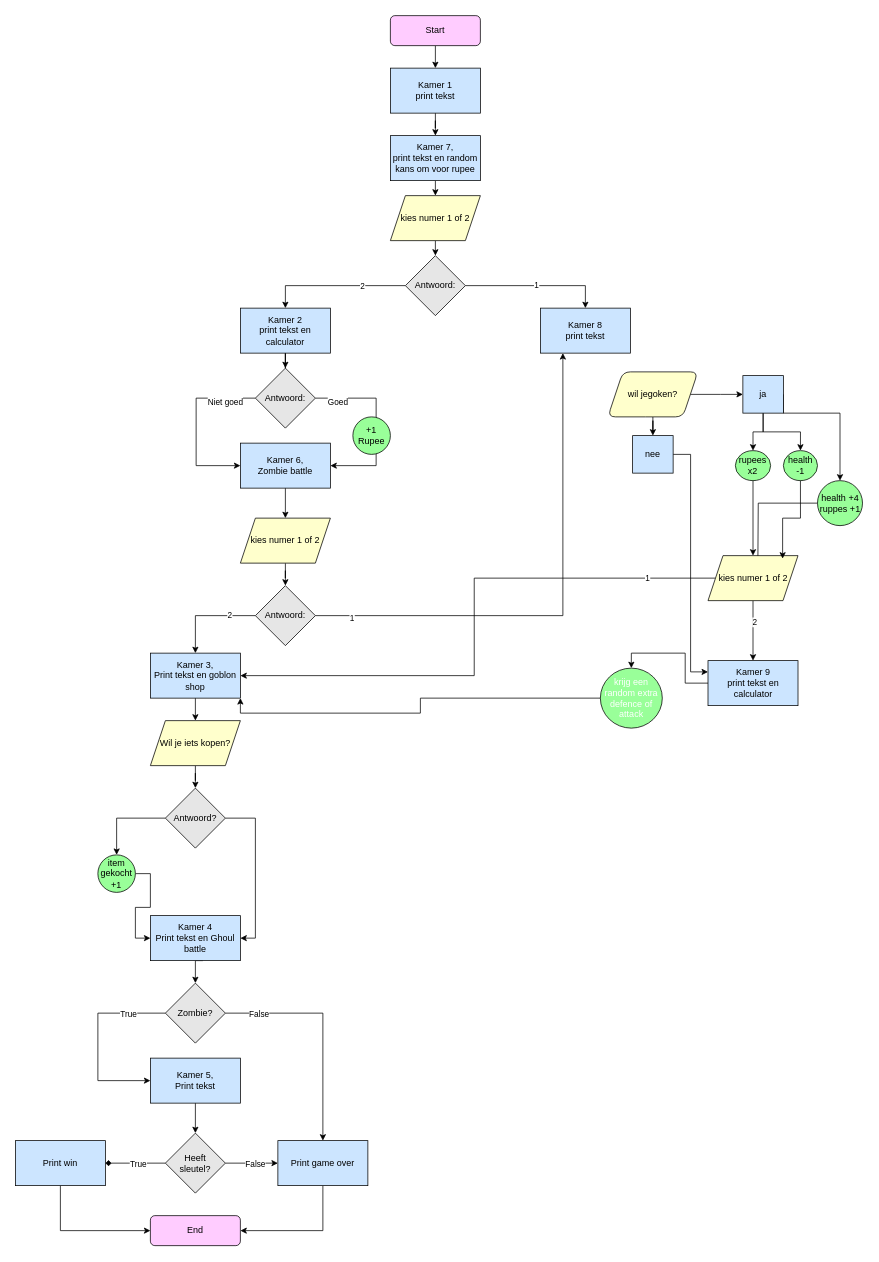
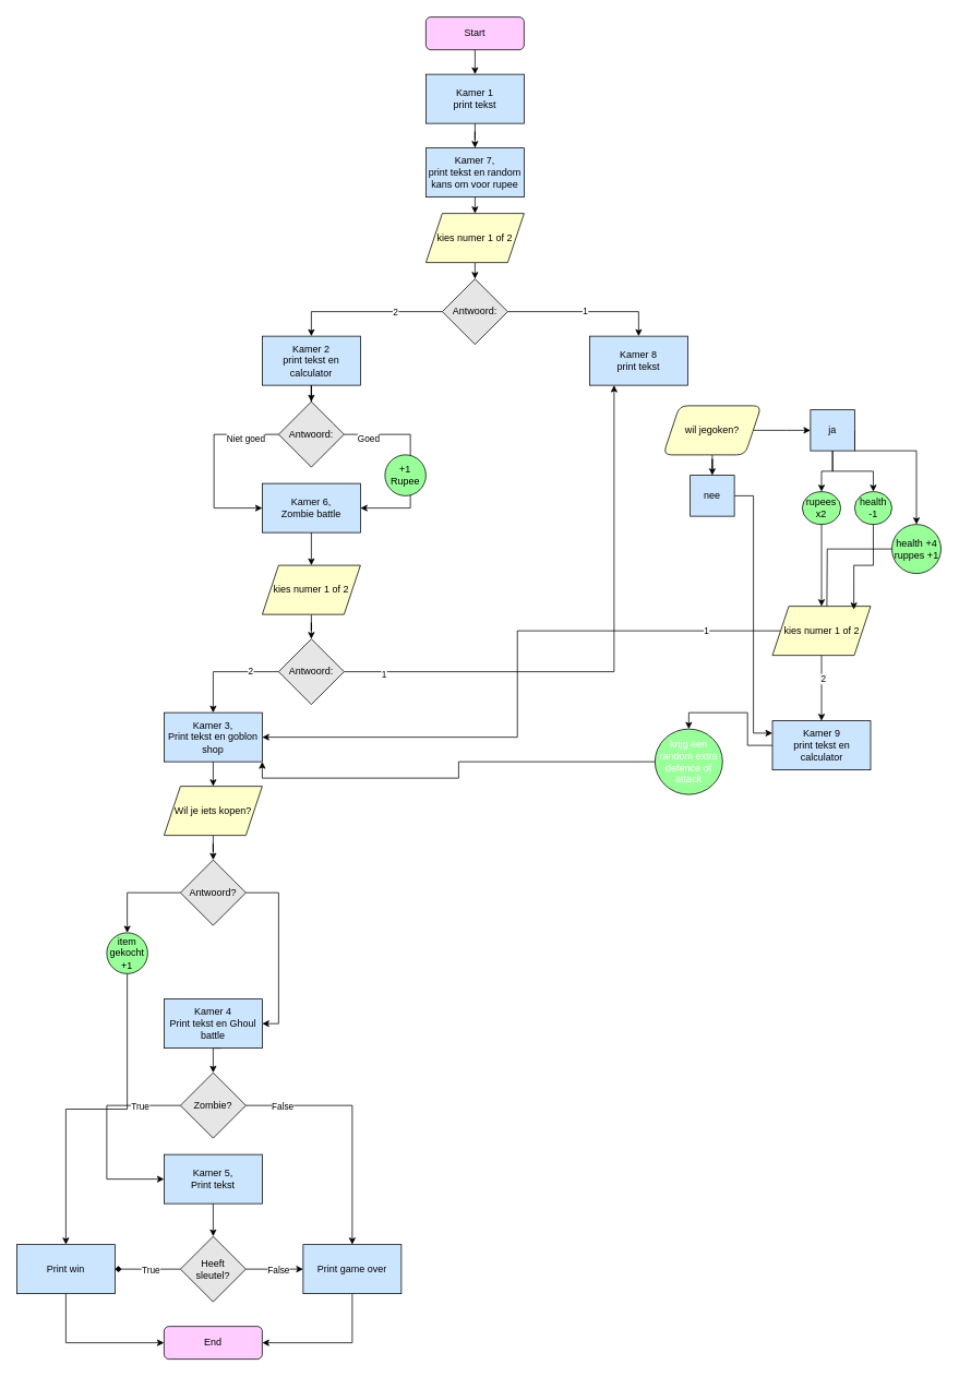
  <mxCell id="0" />
  <mxCell id="1" parent="0" />
  <mxCell id="2" style="edgeStyle=orthogonalEdgeStyle;rounded=0;orthogonalLoop=1;jettySize=auto;html=1;exitX=0.5;exitY=1;exitDx=0;exitDy=0;entryX=0.5;entryY=0;entryDx=0;entryDy=0;" parent="1" source="3" target="5" edge="1"><mxGeometry relative="1" as="geometry" /></mxCell>
  <mxCell id="3" value="Start" style="rounded=1;whiteSpace=wrap;html=1;fillColor=#FFCCFF;" parent="1" vertex="1"><mxGeometry x="520" y="20" width="120" height="40" as="geometry" /></mxCell>
  <mxCell id="4" style="edgeStyle=orthogonalEdgeStyle;rounded=0;orthogonalLoop=1;jettySize=auto;html=1;exitX=0.5;exitY=1;exitDx=0;exitDy=0;" parent="1" source="5" target="7" edge="1"><mxGeometry relative="1" as="geometry" /></mxCell>
  <mxCell id="5" value="Kamer 1&lt;br&gt;print tekst" style="rounded=0;whiteSpace=wrap;html=1;fillColor=#CCE5FF;" parent="1" vertex="1"><mxGeometry x="520" y="90" width="120" height="60" as="geometry" /></mxCell>
  <mxCell id="6" style="edgeStyle=orthogonalEdgeStyle;rounded=0;orthogonalLoop=1;jettySize=auto;html=1;exitX=0.5;exitY=1;exitDx=0;exitDy=0;entryX=0.5;entryY=0;entryDx=0;entryDy=0;" parent="1" source="7" edge="1"><mxGeometry relative="1" as="geometry"><mxPoint x="580" y="260" as="targetPoint" /></mxGeometry></mxCell>
  <mxCell id="7" value="Kamer 7,&lt;br&gt;print tekst en random kans om voor rupee" style="rounded=0;whiteSpace=wrap;html=1;fillColor=#CCE5FF;" parent="1" vertex="1"><mxGeometry x="520" y="180" width="120" height="60" as="geometry" /></mxCell>
  <mxCell id="8" style="edgeStyle=orthogonalEdgeStyle;rounded=0;orthogonalLoop=1;jettySize=auto;html=1;exitX=0.5;exitY=1;exitDx=0;exitDy=0;entryX=0.5;entryY=0;entryDx=0;entryDy=0;" parent="1" target="12" edge="1"><mxGeometry relative="1" as="geometry"><mxPoint x="580" y="320" as="sourcePoint" /></mxGeometry></mxCell>
  <mxCell id="9" style="edgeStyle=orthogonalEdgeStyle;rounded=0;orthogonalLoop=1;jettySize=auto;html=1;exitX=0;exitY=0.5;exitDx=0;exitDy=0;entryX=0.5;entryY=0;entryDx=0;entryDy=0;" edge="1" parent="1" source="12" target="34"><mxGeometry relative="1" as="geometry" /></mxCell>
  <mxCell id="10" value="2" style="edgeLabel;html=1;align=center;verticalAlign=middle;resizable=0;points=[];" vertex="1" connectable="0" parent="9"><mxGeometry x="-0.387" relative="1" as="geometry"><mxPoint as="offset" /></mxGeometry></mxCell>
  <mxCell id="11" value="&lt;div&gt;1&lt;/div&gt;" style="edgeStyle=orthogonalEdgeStyle;rounded=0;orthogonalLoop=1;jettySize=auto;html=1;entryX=0.5;entryY=0;entryDx=0;entryDy=0;" edge="1" parent="1" source="12" target="32"><mxGeometry relative="1" as="geometry" /></mxCell>
  <mxCell id="12" value="Antwoord:" style="rhombus;whiteSpace=wrap;html=1;fillColor=#E6E6E6;" parent="1" vertex="1"><mxGeometry x="540" y="340" width="80" height="80" as="geometry" /></mxCell>
  <mxCell id="13" style="edgeStyle=orthogonalEdgeStyle;rounded=0;orthogonalLoop=1;jettySize=auto;html=1;exitX=0.5;exitY=1;exitDx=0;exitDy=0;entryX=0.5;entryY=0;entryDx=0;entryDy=0;" parent="1" target="18" edge="1"><mxGeometry relative="1" as="geometry"><mxPoint x="270" y="1280" as="sourcePoint" /></mxGeometry></mxCell>
  <mxCell id="14" style="edgeStyle=orthogonalEdgeStyle;rounded=0;orthogonalLoop=1;jettySize=auto;html=1;exitX=1;exitY=0.5;exitDx=0;exitDy=0;entryX=0.5;entryY=0;entryDx=0;entryDy=0;" parent="1" source="18" target="21" edge="1"><mxGeometry relative="1" as="geometry"><Array as="points"><mxPoint x="430" y="1350" /></Array></mxGeometry></mxCell>
  <mxCell id="15" value="False" style="edgeLabel;html=1;align=center;verticalAlign=middle;resizable=0;points=[];" parent="14" vertex="1" connectable="0"><mxGeometry x="-0.765" y="-2" relative="1" as="geometry"><mxPoint x="9" y="-2" as="offset" /></mxGeometry></mxCell>
  <mxCell id="16" style="edgeStyle=orthogonalEdgeStyle;rounded=0;orthogonalLoop=1;jettySize=auto;html=1;exitX=0;exitY=0.5;exitDx=0;exitDy=0;entryX=0;entryY=0.5;entryDx=0;entryDy=0;" parent="1" source="18" target="23" edge="1"><mxGeometry relative="1" as="geometry"><mxPoint x="120" y="1460" as="targetPoint" /><Array as="points"><mxPoint x="130" y="1350" /><mxPoint x="130" y="1440" /></Array></mxGeometry></mxCell>
  <mxCell id="17" value="True" style="edgeLabel;html=1;align=center;verticalAlign=middle;resizable=0;points=[];" parent="16" vertex="1" connectable="0"><mxGeometry x="-0.599" y="5" relative="1" as="geometry"><mxPoint y="-5" as="offset" /></mxGeometry></mxCell>
  <mxCell id="18" value="Zombie?" style="rhombus;whiteSpace=wrap;html=1;fillColor=#E6E6E6;" parent="1" vertex="1"><mxGeometry x="220" y="1310" width="80" height="80" as="geometry" /></mxCell>
  <mxCell id="19" value="End" style="rounded=1;whiteSpace=wrap;html=1;fillColor=#FFCCFF;" parent="1" vertex="1"><mxGeometry x="200" y="1620" width="120" height="40" as="geometry" /></mxCell>
  <mxCell id="20" style="edgeStyle=orthogonalEdgeStyle;rounded=0;orthogonalLoop=1;jettySize=auto;html=1;exitX=0.5;exitY=1;exitDx=0;exitDy=0;entryX=1;entryY=0.5;entryDx=0;entryDy=0;" parent="1" source="21" target="19" edge="1"><mxGeometry relative="1" as="geometry" /></mxCell>
  <mxCell id="21" value="Print game over" style="rounded=0;whiteSpace=wrap;html=1;fillColor=#CCE5FF;" parent="1" vertex="1"><mxGeometry x="370" y="1520" width="120" height="60" as="geometry" /></mxCell>
  <mxCell id="22" style="edgeStyle=orthogonalEdgeStyle;rounded=0;orthogonalLoop=1;jettySize=auto;html=1;exitX=0.5;exitY=1;exitDx=0;exitDy=0;entryX=0.5;entryY=0;entryDx=0;entryDy=0;" parent="1" source="23" target="28" edge="1"><mxGeometry relative="1" as="geometry" /></mxCell>
  <mxCell id="23" value="Kamer 5,&lt;br&gt;Print tekst" style="rounded=0;whiteSpace=wrap;html=1;fillColor=#CCE5FF;" parent="1" vertex="1"><mxGeometry x="200" y="1410" width="120" height="60" as="geometry" /></mxCell>
  <mxCell id="24" style="edgeStyle=orthogonalEdgeStyle;rounded=0;orthogonalLoop=1;jettySize=auto;html=1;exitX=1;exitY=0.5;exitDx=0;exitDy=0;" parent="1" source="28" target="21" edge="1"><mxGeometry relative="1" as="geometry" /></mxCell>
  <mxCell id="25" value="False" style="edgeLabel;html=1;align=center;verticalAlign=middle;resizable=0;points=[];" parent="24" vertex="1" connectable="0"><mxGeometry x="-0.556" y="-1" relative="1" as="geometry"><mxPoint x="23" y="-1" as="offset" /></mxGeometry></mxCell>
  <mxCell id="26" style="edgeStyle=orthogonalEdgeStyle;rounded=0;orthogonalLoop=1;jettySize=auto;html=1;exitX=0;exitY=0.5;exitDx=0;exitDy=0;entryX=1;entryY=0.5;entryDx=0;entryDy=0;endArrow=diamond;" parent="1" source="28" target="30" edge="1"><mxGeometry relative="1" as="geometry" /></mxCell>
  <mxCell id="27" value="True" style="edgeLabel;html=1;align=center;verticalAlign=middle;resizable=0;points=[];" parent="26" vertex="1" connectable="0"><mxGeometry x="-0.075" y="4" relative="1" as="geometry"><mxPoint y="-4" as="offset" /></mxGeometry></mxCell>
  <mxCell id="28" value="Heeft&lt;br&gt;sleutel?" style="rhombus;whiteSpace=wrap;html=1;fillColor=#E6E6E6;" parent="1" vertex="1"><mxGeometry x="220" y="1510" width="80" height="80" as="geometry" /></mxCell>
  <mxCell id="29" style="edgeStyle=orthogonalEdgeStyle;rounded=0;orthogonalLoop=1;jettySize=auto;html=1;exitX=0.5;exitY=1;exitDx=0;exitDy=0;entryX=0;entryY=0.5;entryDx=0;entryDy=0;" parent="1" source="30" target="19" edge="1"><mxGeometry relative="1" as="geometry" /></mxCell>
  <mxCell id="30" value="Print win" style="rounded=0;whiteSpace=wrap;html=1;fillColor=#CCE5FF;" parent="1" vertex="1"><mxGeometry x="20" y="1520" width="120" height="60" as="geometry" /></mxCell>
  <mxCell id="31" value="&lt;div&gt;kies numer 1 of 2&lt;/div&gt;" style="shape=parallelogram;perimeter=parallelogramPerimeter;whiteSpace=wrap;html=1;fixedSize=1;fillColor=#FFFFCC;" vertex="1" parent="1"><mxGeometry x="520" y="260" width="120" height="60" as="geometry" /></mxCell>
  <mxCell id="32" value="Kamer 8&lt;br&gt;print tekst" style="rounded=0;whiteSpace=wrap;html=1;fillColor=#CCE5FF;" vertex="1" parent="1"><mxGeometry x="720" y="410" width="120" height="60" as="geometry" /></mxCell>
  <mxCell id="33" style="edgeStyle=orthogonalEdgeStyle;rounded=0;orthogonalLoop=1;jettySize=auto;html=1;entryX=0.5;entryY=0;entryDx=0;entryDy=0;" edge="1" parent="1" source="34" target="39"><mxGeometry relative="1" as="geometry" /></mxCell>
  <mxCell id="34" value="&lt;div&gt;Kamer 2&lt;/div&gt;print tekst en calculator" style="rounded=0;whiteSpace=wrap;html=1;fillColor=#CCE5FF;" vertex="1" parent="1"><mxGeometry x="320" y="410" width="120" height="60" as="geometry" /></mxCell>
  <mxCell id="35" style="edgeStyle=orthogonalEdgeStyle;rounded=0;orthogonalLoop=1;jettySize=auto;html=1;exitX=0;exitY=0.5;exitDx=0;exitDy=0;entryX=0;entryY=0.5;entryDx=0;entryDy=0;" edge="1" parent="1" source="39" target="41"><mxGeometry relative="1" as="geometry"><mxPoint x="260" y="620" as="targetPoint" /><Array as="points"><mxPoint x="261" y="530" /><mxPoint x="261" y="620" /></Array></mxGeometry></mxCell>
  <mxCell id="36" value="Niet goed" style="edgeLabel;html=1;align=center;verticalAlign=middle;resizable=0;points=[];" vertex="1" connectable="0" parent="35"><mxGeometry x="-0.64" y="4" relative="1" as="geometry"><mxPoint as="offset" /></mxGeometry></mxCell>
  <mxCell id="37" style="edgeStyle=orthogonalEdgeStyle;rounded=0;orthogonalLoop=1;jettySize=auto;html=1;entryX=1;entryY=0.5;entryDx=0;entryDy=0;" edge="1" parent="1" source="39" target="41"><mxGeometry relative="1" as="geometry"><mxPoint x="500" y="620" as="targetPoint" /><Array as="points"><mxPoint x="501" y="530" /><mxPoint x="501" y="620" /></Array></mxGeometry></mxCell>
  <mxCell id="38" value="Goed" style="edgeLabel;html=1;align=center;verticalAlign=middle;resizable=0;points=[];" vertex="1" connectable="0" parent="37"><mxGeometry x="-0.75" y="-4" relative="1" as="geometry"><mxPoint as="offset" /></mxGeometry></mxCell>
  <mxCell id="39" value="Antwoord:" style="rhombus;whiteSpace=wrap;html=1;fillColor=#E6E6E6;" vertex="1" parent="1"><mxGeometry x="340" y="490" width="80" height="80" as="geometry" /></mxCell>
  <mxCell id="40" style="edgeStyle=orthogonalEdgeStyle;rounded=0;orthogonalLoop=1;jettySize=auto;html=1;exitX=0.5;exitY=1;exitDx=0;exitDy=0;entryX=0.5;entryY=0;entryDx=0;entryDy=0;" edge="1" parent="1" source="41" target="44"><mxGeometry relative="1" as="geometry" /></mxCell>
  <mxCell id="41" value="Kamer 6,&lt;br&gt;Zombie battle" style="rounded=0;whiteSpace=wrap;html=1;fillColor=#CCE5FF;" vertex="1" parent="1"><mxGeometry x="320" y="590" width="120" height="60" as="geometry" /></mxCell>
  <mxCell id="42" value="+1 Rupee" style="ellipse;whiteSpace=wrap;html=1;aspect=fixed;fillColor=#99FF99;" vertex="1" parent="1"><mxGeometry x="470" y="555" width="50" height="50" as="geometry" /></mxCell>
  <mxCell id="43" style="edgeStyle=orthogonalEdgeStyle;rounded=0;orthogonalLoop=1;jettySize=auto;html=1;entryX=0.5;entryY=0;entryDx=0;entryDy=0;" edge="1" parent="1" source="44" target="49"><mxGeometry relative="1" as="geometry" /></mxCell>
  <mxCell id="44" value="&lt;div&gt;kies numer 1 of 2&lt;/div&gt;" style="shape=parallelogram;perimeter=parallelogramPerimeter;whiteSpace=wrap;html=1;fixedSize=1;fillColor=#FFFFCC;" vertex="1" parent="1"><mxGeometry x="320" y="690" width="120" height="60" as="geometry" /></mxCell>
  <mxCell id="45" style="edgeStyle=orthogonalEdgeStyle;rounded=0;orthogonalLoop=1;jettySize=auto;html=1;exitX=1;exitY=0.5;exitDx=0;exitDy=0;entryX=0.25;entryY=1;entryDx=0;entryDy=0;" edge="1" parent="1" source="49" target="32"><mxGeometry relative="1" as="geometry"><mxPoint x="490" y="820" as="targetPoint" /></mxGeometry></mxCell>
  <mxCell id="46" value="1" style="edgeLabel;html=1;align=center;verticalAlign=middle;resizable=0;points=[];" vertex="1" connectable="0" parent="45"><mxGeometry x="-0.859" y="-2" relative="1" as="geometry"><mxPoint as="offset" /></mxGeometry></mxCell>
  <mxCell id="47" style="edgeStyle=orthogonalEdgeStyle;rounded=0;orthogonalLoop=1;jettySize=auto;html=1;exitX=0;exitY=0.5;exitDx=0;exitDy=0;entryX=0.5;entryY=0;entryDx=0;entryDy=0;" edge="1" parent="1" source="49" target="51"><mxGeometry relative="1" as="geometry" /></mxCell>
  <mxCell id="48" value="2" style="edgeLabel;html=1;align=center;verticalAlign=middle;resizable=0;points=[];" vertex="1" connectable="0" parent="47"><mxGeometry x="-0.462" y="-2" relative="1" as="geometry"><mxPoint as="offset" /></mxGeometry></mxCell>
  <mxCell id="49" value="Antwoord:" style="rhombus;whiteSpace=wrap;html=1;fillColor=#E6E6E6;" vertex="1" parent="1"><mxGeometry x="340" y="780" width="80" height="80" as="geometry" /></mxCell>
  <mxCell id="50" style="edgeStyle=orthogonalEdgeStyle;rounded=0;orthogonalLoop=1;jettySize=auto;html=1;exitX=0.5;exitY=1;exitDx=0;exitDy=0;entryX=0.5;entryY=0;entryDx=0;entryDy=0;" edge="1" parent="1" source="51" target="53"><mxGeometry relative="1" as="geometry" /></mxCell>
  <mxCell id="51" value="&lt;div&gt;Kamer 3,&lt;/div&gt;&lt;div&gt;Print tekst en goblon shop&lt;br&gt;&lt;/div&gt;" style="rounded=0;whiteSpace=wrap;html=1;fillColor=#CCE5FF;" vertex="1" parent="1"><mxGeometry x="200" y="870" width="120" height="60" as="geometry" /></mxCell>
  <mxCell id="52" style="edgeStyle=orthogonalEdgeStyle;rounded=0;orthogonalLoop=1;jettySize=auto;html=1;entryX=0.5;entryY=0;entryDx=0;entryDy=0;" edge="1" parent="1" source="53" target="56"><mxGeometry relative="1" as="geometry" /></mxCell>
  <mxCell id="53" value="&lt;div&gt;Wil je iets kopen?&lt;/div&gt;" style="shape=parallelogram;perimeter=parallelogramPerimeter;whiteSpace=wrap;html=1;fixedSize=1;fillColor=#FFFFCC;" vertex="1" parent="1"><mxGeometry x="200" y="960" width="120" height="60" as="geometry" /></mxCell>
  <mxCell id="54" style="edgeStyle=orthogonalEdgeStyle;rounded=0;orthogonalLoop=1;jettySize=auto;html=1;exitX=1;exitY=0.5;exitDx=0;exitDy=0;entryX=1;entryY=0.5;entryDx=0;entryDy=0;" edge="1" parent="1" source="56" target="57"><mxGeometry relative="1" as="geometry" /></mxCell>
  <mxCell id="55" style="edgeStyle=orthogonalEdgeStyle;rounded=0;orthogonalLoop=1;jettySize=auto;html=1;" edge="1" parent="1" source="56" target="59"><mxGeometry relative="1" as="geometry" /></mxCell>
  <mxCell id="56" value="Antwoord?" style="rhombus;whiteSpace=wrap;html=1;fillColor=#E6E6E6;" vertex="1" parent="1"><mxGeometry x="220" y="1050" width="80" height="80" as="geometry" /></mxCell>
  <mxCell id="57" value="Kamer 4&lt;br&gt;Print tekst en Ghoul battle" style="rounded=0;whiteSpace=wrap;html=1;fillColor=#CCE5FF;" vertex="1" parent="1"><mxGeometry x="200" y="1220" width="120" height="60" as="geometry" /></mxCell>
- <mxCell id="58" style="edgeStyle=orthogonalEdgeStyle;rounded=0;orthogonalLoop=1;jettySize=auto;html=1;entryX=0;entryY=0.5;entryDx=0;entryDy=0;" edge="1" parent="1" source="59" target="57"><mxGeometry relative="1" as="geometry" /></mxCell>
+ <mxCell id="58" style="edgeStyle=orthogonalEdgeStyle;rounded=0;orthogonalLoop=1;jettySize=auto;html=1;" edge="1" parent="1" source="59" target="30"><mxGeometry relative="1" as="geometry" /></mxCell>
  <mxCell id="59" value="item gekocht +1" style="ellipse;whiteSpace=wrap;html=1;aspect=fixed;fillColor=#99FF99;" vertex="1" parent="1"><mxGeometry x="130" y="1139" width="50" height="50" as="geometry" /></mxCell>
  <mxCell id="60" style="edgeStyle=orthogonalEdgeStyle;rounded=0;orthogonalLoop=1;jettySize=auto;html=1;" edge="1" parent="1" source="62"><mxGeometry relative="1" as="geometry"><mxPoint x="990" y="525" as="targetPoint" /></mxGeometry></mxCell>
  <mxCell id="61" style="edgeStyle=orthogonalEdgeStyle;rounded=0;orthogonalLoop=1;jettySize=auto;html=1;entryX=0.5;entryY=0;entryDx=0;entryDy=0;" edge="1" parent="1" source="62" target="73"><mxGeometry relative="1" as="geometry" /></mxCell>
  <mxCell id="62" value="wil jegoken?" style="shape=parallelogram;perimeter=parallelogramPerimeter;whiteSpace=wrap;html=1;fixedSize=1;rounded=1;fillColor=#FFFFCC;strokeColor=default;" vertex="1" parent="1"><mxGeometry x="810" y="495" width="120" height="60" as="geometry" /></mxCell>
  <mxCell id="63" value="" style="edgeStyle=orthogonalEdgeStyle;rounded=0;orthogonalLoop=1;jettySize=auto;html=1;" edge="1" parent="1" source="66" target="68"><mxGeometry relative="1" as="geometry" /></mxCell>
  <mxCell id="64" style="edgeStyle=orthogonalEdgeStyle;rounded=0;orthogonalLoop=1;jettySize=auto;html=1;exitX=0.5;exitY=1;exitDx=0;exitDy=0;entryX=0.5;entryY=0;entryDx=0;entryDy=0;" edge="1" parent="1" source="66" target="69"><mxGeometry relative="1" as="geometry" /></mxCell>
  <mxCell id="65" style="edgeStyle=orthogonalEdgeStyle;rounded=0;orthogonalLoop=1;jettySize=auto;html=1;exitX=1;exitY=0.5;exitDx=0;exitDy=0;entryX=0.5;entryY=0;entryDx=0;entryDy=0;" edge="1" parent="1" source="66" target="71"><mxGeometry relative="1" as="geometry"><Array as="points"><mxPoint x="1044" y="550" /><mxPoint x="1120" y="550" /></Array></mxGeometry></mxCell>
  <mxCell id="66" value="ja" style="whiteSpace=wrap;html=1;rounded=1;arcSize=0;fillColor=#CCE5FF;strokeColor=#000000;fontColor=#000000;" vertex="1" parent="1"><mxGeometry x="990" y="500" width="54" height="50" as="geometry" /></mxCell>
  <mxCell id="67" style="edgeStyle=orthogonalEdgeStyle;rounded=0;orthogonalLoop=1;jettySize=auto;html=1;" edge="1" parent="1" source="68" target="78"><mxGeometry relative="1" as="geometry" /></mxCell>
  <mxCell id="68" value="rupees x2" style="ellipse;whiteSpace=wrap;html=1;rounded=1;fillColor=#99FF99;strokeColor=#000000;fontColor=#000000;" vertex="1" parent="1"><mxGeometry x="980" y="600" width="47" height="40" as="geometry" /></mxCell>
  <mxCell id="69" value="health -1" style="ellipse;whiteSpace=wrap;html=1;rounded=1;fillColor=#99FF99;strokeColor=#000000;fontColor=#000000;" vertex="1" parent="1"><mxGeometry x="1044" y="600" width="45.5" height="40" as="geometry" /></mxCell>
  <mxCell id="70" style="edgeStyle=orthogonalEdgeStyle;rounded=0;orthogonalLoop=1;jettySize=auto;html=1;" edge="1" parent="1" source="71"><mxGeometry relative="1" as="geometry"><mxPoint x="1010" y="750" as="targetPoint" /></mxGeometry></mxCell>
  <mxCell id="71" value="health +4&lt;div&gt;ruppes +1&lt;/div&gt;" style="ellipse;whiteSpace=wrap;html=1;rounded=1;fillColor=#99FF99;strokeColor=#000000;fontColor=#000000;" vertex="1" parent="1"><mxGeometry x="1089.5" y="640" width="60" height="60" as="geometry" /></mxCell>
  <mxCell id="72" style="edgeStyle=orthogonalEdgeStyle;rounded=0;orthogonalLoop=1;jettySize=auto;html=1;entryX=0;entryY=0.25;entryDx=0;entryDy=0;" edge="1" parent="1" source="73" target="81"><mxGeometry relative="1" as="geometry" /></mxCell>
  <mxCell id="73" value="nee" style="whiteSpace=wrap;html=1;rounded=1;arcSize=0;fillColor=#CCE5FF;strokeColor=#000000;fontColor=#000000;" vertex="1" parent="1"><mxGeometry x="843" y="580" width="54" height="50" as="geometry" /></mxCell>
  <mxCell id="74" style="edgeStyle=orthogonalEdgeStyle;rounded=0;orthogonalLoop=1;jettySize=auto;html=1;entryX=1;entryY=0.5;entryDx=0;entryDy=0;" edge="1" parent="1" source="78" target="51"><mxGeometry relative="1" as="geometry" /></mxCell>
  <mxCell id="75" value="1" style="edgeLabel;html=1;align=center;verticalAlign=middle;resizable=0;points=[];" vertex="1" connectable="0" parent="74"><mxGeometry x="-0.76" y="-1" relative="1" as="geometry"><mxPoint x="1" as="offset" /></mxGeometry></mxCell>
  <mxCell id="76" style="edgeStyle=orthogonalEdgeStyle;rounded=0;orthogonalLoop=1;jettySize=auto;html=1;" edge="1" parent="1" source="78" target="81"><mxGeometry relative="1" as="geometry" /></mxCell>
  <mxCell id="77" value="2" style="edgeLabel;html=1;align=center;verticalAlign=middle;resizable=0;points=[];" vertex="1" connectable="0" parent="76"><mxGeometry x="-0.3" y="2" relative="1" as="geometry"><mxPoint as="offset" /></mxGeometry></mxCell>
  <mxCell id="78" value="&lt;div&gt;kies numer 1 of 2&lt;/div&gt;" style="shape=parallelogram;perimeter=parallelogramPerimeter;whiteSpace=wrap;html=1;fixedSize=1;fillColor=#FFFFCC;" vertex="1" parent="1"><mxGeometry x="943.5" y="740" width="120" height="60" as="geometry" /></mxCell>
  <mxCell id="79" style="edgeStyle=orthogonalEdgeStyle;rounded=0;orthogonalLoop=1;jettySize=auto;html=1;entryX=0.829;entryY=0.067;entryDx=0;entryDy=0;entryPerimeter=0;" edge="1" parent="1" source="69" target="78"><mxGeometry relative="1" as="geometry" /></mxCell>
  <mxCell id="80" style="edgeStyle=orthogonalEdgeStyle;rounded=0;orthogonalLoop=1;jettySize=auto;html=1;entryX=0.5;entryY=0;entryDx=0;entryDy=0;" edge="1" parent="1" source="81" target="83"><mxGeometry relative="1" as="geometry" /></mxCell>
  <mxCell id="81" value="&lt;div&gt;Kamer 9&lt;br&gt;&lt;/div&gt;print tekst en calculator" style="rounded=0;whiteSpace=wrap;html=1;fillColor=#CCE5FF;" vertex="1" parent="1"><mxGeometry x="943.5" y="880" width="120" height="60" as="geometry" /></mxCell>
  <mxCell id="82" style="edgeStyle=orthogonalEdgeStyle;rounded=0;orthogonalLoop=1;jettySize=auto;html=1;entryX=1;entryY=1;entryDx=0;entryDy=0;" edge="1" parent="1" source="83" target="51"><mxGeometry relative="1" as="geometry" /></mxCell>
  <mxCell id="83" value="krijg een random extra defence of attack" style="ellipse;whiteSpace=wrap;html=1;rounded=1;fillColor=#99FF99;strokeColor=#000000;fontColor=#ffffff;" vertex="1" parent="1"><mxGeometry x="800" y="890" width="82.57" height="80" as="geometry" /></mxCell>
